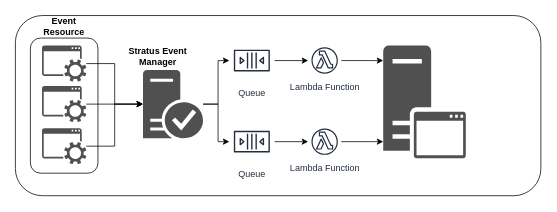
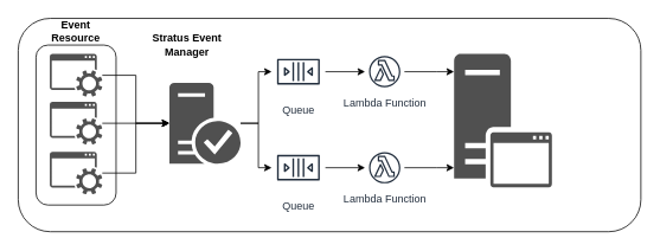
  <mxCell id="0" />
  <mxCell id="1" parent="0" />
  <mxCell id="2" value="" style="rounded=1;whiteSpace=wrap;html=1;" vertex="1" parent="1"><mxGeometry x="20" y="20" width="700" height="240" as="geometry" /></mxCell>
  <mxCell id="3" value="" style="rounded=1;whiteSpace=wrap;html=1;" vertex="1" parent="1"><mxGeometry x="40" y="50" width="90" height="180" as="geometry" /></mxCell>
  <mxCell id="4" style="edgeStyle=orthogonalEdgeStyle;rounded=0;orthogonalLoop=1;jettySize=auto;html=1;" edge="1" parent="1" source="5" target="13"><mxGeometry relative="1" as="geometry" /></mxCell>
  <mxCell id="5" value="" style="sketch=0;pointerEvents=1;shadow=0;dashed=0;html=1;strokeColor=none;fillColor=#505050;labelPosition=center;verticalLabelPosition=bottom;verticalAlign=top;outlineConnect=0;align=center;shape=mxgraph.office.concepts.service_application;" vertex="1" parent="1"><mxGeometry x="55.5" y="60" width="59" height="48" as="geometry" /></mxCell>
  <mxCell id="6" style="edgeStyle=orthogonalEdgeStyle;rounded=0;orthogonalLoop=1;jettySize=auto;html=1;" edge="1" parent="1" source="7" target="13"><mxGeometry relative="1" as="geometry" /></mxCell>
  <mxCell id="7" value="" style="sketch=0;pointerEvents=1;shadow=0;dashed=0;html=1;strokeColor=none;fillColor=#505050;labelPosition=center;verticalLabelPosition=bottom;verticalAlign=top;outlineConnect=0;align=center;shape=mxgraph.office.concepts.service_application;" vertex="1" parent="1"><mxGeometry x="55.5" y="114" width="59" height="48" as="geometry" /></mxCell>
  <mxCell id="8" style="edgeStyle=orthogonalEdgeStyle;rounded=0;orthogonalLoop=1;jettySize=auto;html=1;" edge="1" parent="1" source="9" target="13"><mxGeometry relative="1" as="geometry" /></mxCell>
  <mxCell id="9" value="" style="sketch=0;pointerEvents=1;shadow=0;dashed=0;html=1;strokeColor=none;fillColor=#505050;labelPosition=center;verticalLabelPosition=bottom;verticalAlign=top;outlineConnect=0;align=center;shape=mxgraph.office.concepts.service_application;" vertex="1" parent="1"><mxGeometry x="55.5" y="170" width="59" height="48" as="geometry" /></mxCell>
  <mxCell id="10" value="&lt;b&gt;Event Resource&lt;/b&gt;" style="text;html=1;strokeColor=none;fillColor=none;align=center;verticalAlign=middle;whiteSpace=wrap;rounded=0;" vertex="1" parent="1"><mxGeometry x="60" y="25" width="50" height="20" as="geometry" /></mxCell>
  <mxCell id="11" style="edgeStyle=orthogonalEdgeStyle;rounded=0;orthogonalLoop=1;jettySize=auto;html=1;" edge="1" parent="1" source="13" target="16"><mxGeometry relative="1" as="geometry" /></mxCell>
  <mxCell id="12" style="edgeStyle=orthogonalEdgeStyle;rounded=0;orthogonalLoop=1;jettySize=auto;html=1;" edge="1" parent="1" source="13" target="18"><mxGeometry relative="1" as="geometry" /></mxCell>
  <mxCell id="13" value="" style="sketch=0;pointerEvents=1;shadow=0;dashed=0;html=1;strokeColor=none;fillColor=#505050;labelPosition=center;verticalLabelPosition=bottom;verticalAlign=top;outlineConnect=0;align=center;shape=mxgraph.office.servers.trusted_application_server;" vertex="1" parent="1"><mxGeometry x="190" y="92.5" width="80" height="91" as="geometry" /></mxCell>
- <mxCell id="14" value="&lt;b&gt;Stratus Event Manager&lt;/b&gt;" style="text;html=1;strokeColor=none;fillColor=none;align=center;verticalAlign=middle;whiteSpace=wrap;rounded=0;" vertex="1" parent="1"><mxGeometry x="170" y="60" width="80" height="30" as="geometry" /></mxCell>
+ <mxCell id="14" value="&lt;b&gt;Stratus Event Manager&lt;/b&gt;" style="text;html=1;strokeColor=none;fillColor=none;align=center;verticalAlign=middle;whiteSpace=wrap;rounded=0;" vertex="1" parent="1"><mxGeometry x="170" y="35" width="80" height="30" as="geometry" /></mxCell>
  <mxCell id="15" style="edgeStyle=orthogonalEdgeStyle;rounded=0;orthogonalLoop=1;jettySize=auto;html=1;" edge="1" parent="1" source="16" target="20"><mxGeometry relative="1" as="geometry" /></mxCell>
  <mxCell id="16" value="Queue" style="sketch=0;outlineConnect=0;fontColor=#232F3E;gradientColor=none;strokeColor=#232F3E;fillColor=#ffffff;dashed=0;verticalLabelPosition=bottom;verticalAlign=top;align=center;html=1;fontSize=12;fontStyle=0;aspect=fixed;shape=mxgraph.aws4.resourceIcon;resIcon=mxgraph.aws4.queue;" vertex="1" parent="1"><mxGeometry x="305" y="50" width="60" height="60" as="geometry" /></mxCell>
  <mxCell id="17" style="edgeStyle=orthogonalEdgeStyle;rounded=0;orthogonalLoop=1;jettySize=auto;html=1;" edge="1" parent="1" source="18" target="22"><mxGeometry relative="1" as="geometry" /></mxCell>
  <mxCell id="18" value="Queue" style="sketch=0;outlineConnect=0;fontColor=#232F3E;gradientColor=none;strokeColor=#232F3E;fillColor=#ffffff;dashed=0;verticalLabelPosition=bottom;verticalAlign=top;align=center;html=1;fontSize=12;fontStyle=0;aspect=fixed;shape=mxgraph.aws4.resourceIcon;resIcon=mxgraph.aws4.queue;" vertex="1" parent="1"><mxGeometry x="305" y="158" width="60" height="60" as="geometry" /></mxCell>
  <mxCell id="19" style="edgeStyle=orthogonalEdgeStyle;rounded=0;orthogonalLoop=1;jettySize=auto;html=1;" edge="1" parent="1" source="20" target="23"><mxGeometry relative="1" as="geometry"><Array as="points"><mxPoint x="490" y="80" /><mxPoint x="490" y="80" /></Array></mxGeometry></mxCell>
  <mxCell id="20" value="Lambda Function" style="sketch=0;outlineConnect=0;fontColor=#232F3E;gradientColor=none;strokeColor=#232F3E;fillColor=#ffffff;dashed=0;verticalLabelPosition=bottom;verticalAlign=top;align=center;html=1;fontSize=12;fontStyle=0;aspect=fixed;shape=mxgraph.aws4.resourceIcon;resIcon=mxgraph.aws4.lambda_function;" vertex="1" parent="1"><mxGeometry x="410" y="58" width="44" height="44" as="geometry" /></mxCell>
  <mxCell id="21" style="edgeStyle=orthogonalEdgeStyle;rounded=0;orthogonalLoop=1;jettySize=auto;html=1;" edge="1" parent="1" source="22" target="23"><mxGeometry relative="1" as="geometry"><Array as="points"><mxPoint x="490" y="188" /><mxPoint x="490" y="188" /></Array></mxGeometry></mxCell>
  <mxCell id="22" value="Lambda Function" style="sketch=0;outlineConnect=0;fontColor=#232F3E;gradientColor=none;strokeColor=#232F3E;fillColor=#ffffff;dashed=0;verticalLabelPosition=bottom;verticalAlign=top;align=center;html=1;fontSize=12;fontStyle=0;aspect=fixed;shape=mxgraph.aws4.resourceIcon;resIcon=mxgraph.aws4.lambda_function;" vertex="1" parent="1"><mxGeometry x="410" y="166" width="44" height="44" as="geometry" /></mxCell>
  <mxCell id="23" value="" style="sketch=0;pointerEvents=1;shadow=0;dashed=0;html=1;strokeColor=none;fillColor=#505050;labelPosition=center;verticalLabelPosition=bottom;verticalAlign=top;outlineConnect=0;align=center;shape=mxgraph.office.servers.application_server;" vertex="1" parent="1"><mxGeometry x="510" y="60" width="110" height="150" as="geometry" /></mxCell>
